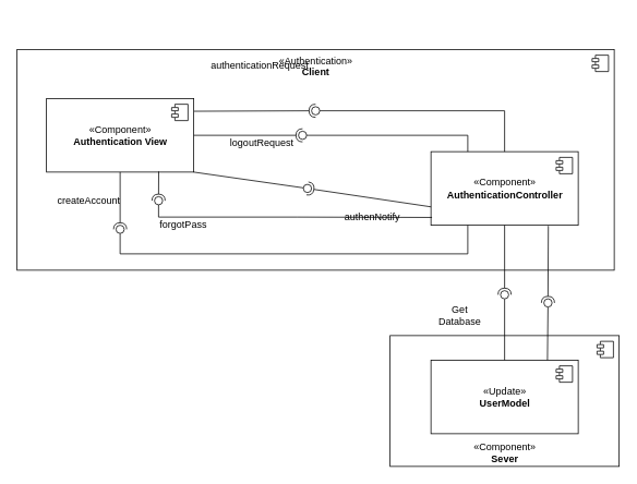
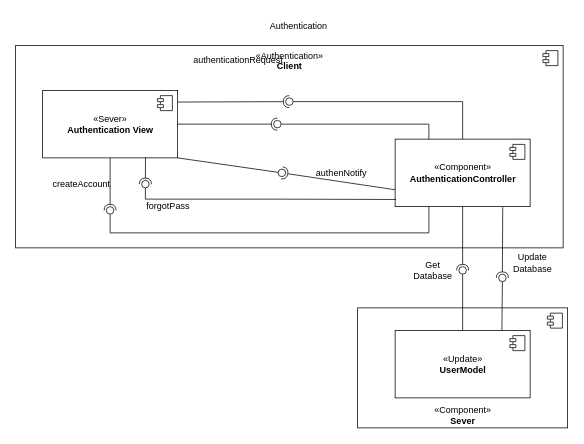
  <mxCell id="0" />
  <mxCell id="1" parent="0" />
  <mxCell id="2" value="«Authentication»&lt;br&gt;&lt;b&gt;Client&lt;/b&gt;" style="html=1;dropTarget=0;verticalAlign=top;" parent="1" vertex="1"><mxGeometry x="20" y="60" width="730" height="270" as="geometry" /></mxCell>
  <mxCell id="3" value="" style="shape=module;jettyWidth=8;jettyHeight=4;" parent="2" vertex="1"><mxGeometry x="1" width="20" height="20" relative="1" as="geometry"><mxPoint x="-27" y="7" as="offset" /></mxGeometry></mxCell>
  <mxCell id="4" value="«Component»&lt;br&gt;&lt;b&gt;Sever&lt;/b&gt;" style="html=1;dropTarget=0;strokeWidth=1;verticalAlign=bottom;" parent="1" vertex="1"><mxGeometry x="476" y="410" width="280" height="160" as="geometry" /></mxCell>
  <mxCell id="5" value="" style="shape=module;jettyWidth=8;jettyHeight=4;strokeWidth=1;verticalAlign=middle;" parent="4" vertex="1"><mxGeometry x="1" width="20" height="20" relative="1" as="geometry"><mxPoint x="-27" y="7" as="offset" /></mxGeometry></mxCell>
- <mxCell id="6" value="«Component»&lt;br&gt;&lt;b&gt;Authentication View&lt;/b&gt;" style="html=1;dropTarget=0;verticalAlign=middle;" parent="1" vertex="1"><mxGeometry x="56" y="120" width="180" height="90" as="geometry" /></mxCell>
+ <mxCell id="6" value="«Sever»&lt;br&gt;&lt;b&gt;Authentication View&lt;/b&gt;" style="html=1;dropTarget=0;verticalAlign=middle;" parent="1" vertex="1"><mxGeometry x="56" y="120" width="180" height="90" as="geometry" /></mxCell>
  <mxCell id="7" value="" style="shape=module;jettyWidth=8;jettyHeight=4;verticalAlign=top;" parent="6" vertex="1"><mxGeometry x="1" width="20" height="20" relative="1" as="geometry"><mxPoint x="-27" y="7" as="offset" /></mxGeometry></mxCell>
  <mxCell id="8" value="«Component»&lt;br&gt;&lt;b&gt;AuthenticationController&lt;/b&gt;" style="html=1;dropTarget=0;verticalAlign=middle;" parent="1" vertex="1"><mxGeometry x="526" y="185" width="180" height="90" as="geometry" /></mxCell>
  <mxCell id="9" value="" style="shape=module;jettyWidth=8;jettyHeight=4;verticalAlign=middle;" parent="8" vertex="1"><mxGeometry x="1" width="20" height="20" relative="1" as="geometry"><mxPoint x="-27" y="7" as="offset" /></mxGeometry></mxCell>
  <mxCell id="10" value="authenticationRequest" style="text;html=1;strokeColor=none;fillColor=none;align=center;verticalAlign=middle;whiteSpace=wrap;rounded=0;" parent="1" vertex="1"><mxGeometry x="258" y="65" width="118" height="30" as="geometry" /></mxCell>
  <mxCell id="11" value="«Update»&lt;br&gt;&lt;b&gt;UserModel&lt;/b&gt;" style="html=1;dropTarget=0;verticalAlign=middle;" parent="1" vertex="1"><mxGeometry x="526" y="440" width="180" height="90" as="geometry" /></mxCell>
  <mxCell id="12" value="" style="shape=module;jettyWidth=8;jettyHeight=4;verticalAlign=middle;" parent="11" vertex="1"><mxGeometry x="1" width="20" height="20" relative="1" as="geometry"><mxPoint x="-27" y="7" as="offset" /></mxGeometry></mxCell>
+ <mxCell id="13" value="Authentication" style="text;html=1;strokeColor=none;fillColor=none;align=center;verticalAlign=middle;whiteSpace=wrap;rounded=0;" parent="1" vertex="1"><mxGeometry x="319" y="20" width="157" height="30" as="geometry" /></mxCell>
  <mxCell id="14" value="" style="rounded=0;orthogonalLoop=1;jettySize=auto;html=1;endArrow=none;endFill=0;sketch=0;sourcePerimeterSpacing=0;targetPerimeterSpacing=0;exitX=0.5;exitY=0;exitDx=0;exitDy=0;edgeStyle=orthogonalEdgeStyle;" parent="1" source="8" target="16" edge="1"><mxGeometry relative="1" as="geometry"><mxPoint x="444" y="295" as="sourcePoint" /><Array as="points"><mxPoint x="616" y="135" /></Array></mxGeometry></mxCell>
  <mxCell id="15" value="" style="rounded=0;orthogonalLoop=1;jettySize=auto;html=1;endArrow=halfCircle;endFill=0;entryX=0.5;entryY=0.5;endSize=6;strokeWidth=1;sketch=0;exitX=1.003;exitY=0.173;exitDx=0;exitDy=0;exitPerimeter=0;" parent="1" source="6" target="16" edge="1"><mxGeometry relative="1" as="geometry"><mxPoint x="484" y="295" as="sourcePoint" /></mxGeometry></mxCell>
  <mxCell id="16" value="" style="ellipse;whiteSpace=wrap;html=1;align=center;aspect=fixed;resizable=0;points=[];outlineConnect=0;sketch=0;" parent="1" vertex="1"><mxGeometry x="380" y="130" width="10" height="10" as="geometry" /></mxCell>
  <mxCell id="17" value="" style="rounded=0;orthogonalLoop=1;jettySize=auto;html=1;endArrow=none;endFill=0;sketch=0;sourcePerimeterSpacing=0;targetPerimeterSpacing=0;exitX=0.5;exitY=0;exitDx=0;exitDy=0;" parent="1" source="11" target="19" edge="1"><mxGeometry relative="1" as="geometry"><mxPoint x="384" y="325" as="sourcePoint" /></mxGeometry></mxCell>
  <mxCell id="18" value="" style="rounded=0;orthogonalLoop=1;jettySize=auto;html=1;endArrow=halfCircle;endFill=0;entryX=0.5;entryY=0.5;endSize=6;strokeWidth=1;sketch=0;exitX=0.5;exitY=1;exitDx=0;exitDy=0;" parent="1" source="8" target="19" edge="1"><mxGeometry relative="1" as="geometry"><mxPoint x="424" y="325" as="sourcePoint" /></mxGeometry></mxCell>
  <mxCell id="19" value="" style="ellipse;whiteSpace=wrap;html=1;align=center;aspect=fixed;resizable=0;points=[];outlineConnect=0;sketch=0;" parent="1" vertex="1"><mxGeometry x="611" y="355" width="10" height="10" as="geometry" /></mxCell>
- <mxCell id="20" value="Get&lt;br&gt;Database" style="text;html=1;align=center;verticalAlign=middle;resizable=0;points=[];autosize=1;strokeColor=none;fillColor=none;" parent="1" vertex="1"><mxGeometry x="526" y="370" width="70" height="30" as="geometry" /></mxCell>
+ <mxCell id="20" value="Get&lt;br&gt;Database" style="text;html=1;align=center;verticalAlign=middle;resizable=0;points=[];autosize=1;strokeColor=none;fillColor=none;" parent="1" vertex="1"><mxGeometry x="541" y="345" width="70" height="30" as="geometry" /></mxCell>
  <mxCell id="21" value="" style="rounded=0;orthogonalLoop=1;jettySize=auto;html=1;endArrow=none;endFill=0;sketch=0;sourcePerimeterSpacing=0;targetPerimeterSpacing=0;exitX=0.25;exitY=1;exitDx=0;exitDy=0;edgeStyle=orthogonalEdgeStyle;" parent="1" source="8" target="23" edge="1"><mxGeometry relative="1" as="geometry"><mxPoint x="314" y="305" as="sourcePoint" /><Array as="points"><mxPoint x="571" y="310" /><mxPoint x="146" y="310" /></Array></mxGeometry></mxCell>
  <mxCell id="22" value="" style="rounded=0;orthogonalLoop=1;jettySize=auto;html=1;endArrow=halfCircle;endFill=0;entryX=0.5;entryY=0.5;endSize=6;strokeWidth=1;sketch=0;" parent="1" source="6" target="23" edge="1"><mxGeometry relative="1" as="geometry"><mxPoint x="354" y="305" as="sourcePoint" /></mxGeometry></mxCell>
  <mxCell id="23" value="" style="ellipse;whiteSpace=wrap;html=1;align=center;aspect=fixed;resizable=0;points=[];outlineConnect=0;sketch=0;" parent="1" vertex="1"><mxGeometry x="141" y="275" width="10" height="10" as="geometry" /></mxCell>
  <mxCell id="24" value="createAccount" style="text;html=1;strokeColor=none;fillColor=none;align=center;verticalAlign=middle;whiteSpace=wrap;rounded=0;" parent="1" vertex="1"><mxGeometry x="49" y="230" width="118" height="30" as="geometry" /></mxCell>
  <mxCell id="25" value="" style="rounded=0;orthogonalLoop=1;jettySize=auto;html=1;endArrow=halfCircle;endFill=0;entryX=0.5;entryY=0.5;endSize=6;strokeWidth=1;sketch=0;exitX=0.762;exitY=0.991;exitDx=0;exitDy=0;exitPerimeter=0;" parent="1" source="6" target="27" edge="1"><mxGeometry relative="1" as="geometry"><mxPoint x="156" y="220" as="sourcePoint" /></mxGeometry></mxCell>
  <mxCell id="26" style="edgeStyle=orthogonalEdgeStyle;rounded=0;orthogonalLoop=1;jettySize=auto;html=1;entryX=0.007;entryY=0.894;entryDx=0;entryDy=0;entryPerimeter=0;endArrow=none;endFill=0;" parent="1" source="27" target="8" edge="1"><mxGeometry relative="1" as="geometry"><Array as="points"><mxPoint x="193" y="265" /><mxPoint x="362" y="265" /></Array></mxGeometry></mxCell>
  <mxCell id="27" value="" style="ellipse;whiteSpace=wrap;html=1;align=center;aspect=fixed;resizable=0;points=[];outlineConnect=0;sketch=0;" parent="1" vertex="1"><mxGeometry x="188" y="240" width="10" height="10" as="geometry" /></mxCell>
  <mxCell id="28" value="forgotPass" style="text;html=1;align=center;verticalAlign=middle;resizable=0;points=[];autosize=1;strokeColor=none;fillColor=none;" parent="1" vertex="1"><mxGeometry x="188" y="265" width="70" height="20" as="geometry" /></mxCell>
  <mxCell id="29" value="" style="rounded=0;orthogonalLoop=1;jettySize=auto;html=1;endArrow=none;endFill=0;sketch=0;sourcePerimeterSpacing=0;targetPerimeterSpacing=0;exitX=0.25;exitY=0;exitDx=0;exitDy=0;edgeStyle=orthogonalEdgeStyle;" parent="1" source="8" target="31" edge="1"><mxGeometry relative="1" as="geometry"><mxPoint x="626" y="195" as="sourcePoint" /><Array as="points"><mxPoint x="571" y="165" /></Array></mxGeometry></mxCell>
  <mxCell id="30" value="" style="rounded=0;orthogonalLoop=1;jettySize=auto;html=1;endArrow=halfCircle;endFill=0;entryX=0.5;entryY=0.5;endSize=6;strokeWidth=1;sketch=0;exitX=1;exitY=0.5;exitDx=0;exitDy=0;" parent="1" source="6" target="31" edge="1"><mxGeometry relative="1" as="geometry"><mxPoint x="246.54" y="145.57" as="sourcePoint" /></mxGeometry></mxCell>
  <mxCell id="31" value="" style="ellipse;whiteSpace=wrap;html=1;align=center;aspect=fixed;resizable=0;points=[];outlineConnect=0;sketch=0;" parent="1" vertex="1"><mxGeometry x="364" y="160" width="10" height="10" as="geometry" /></mxCell>
- <mxCell id="32" value="logoutRequest" style="text;html=1;align=center;verticalAlign=middle;resizable=0;points=[];autosize=1;strokeColor=none;fillColor=none;" parent="1" vertex="1"><mxGeometry x="274" y="165" width="90" height="20" as="geometry" /></mxCell>
  <mxCell id="33" value="" style="rounded=0;orthogonalLoop=1;jettySize=auto;html=1;endArrow=none;endFill=0;sketch=0;sourcePerimeterSpacing=0;targetPerimeterSpacing=0;exitX=1;exitY=1;exitDx=0;exitDy=0;" parent="1" source="6" target="35" edge="1"><mxGeometry relative="1" as="geometry"><mxPoint x="364" y="155" as="sourcePoint" /></mxGeometry></mxCell>
  <mxCell id="34" value="" style="rounded=0;orthogonalLoop=1;jettySize=auto;html=1;endArrow=halfCircle;endFill=0;entryX=0.5;entryY=0.5;endSize=6;strokeWidth=1;sketch=0;exitX=0;exitY=0.75;exitDx=0;exitDy=0;" parent="1" source="8" target="35" edge="1"><mxGeometry relative="1" as="geometry"><mxPoint x="404" y="155" as="sourcePoint" /></mxGeometry></mxCell>
  <mxCell id="35" value="" style="ellipse;whiteSpace=wrap;html=1;align=center;aspect=fixed;resizable=0;points=[];outlineConnect=0;sketch=0;" parent="1" vertex="1"><mxGeometry x="370" y="225" width="10" height="10" as="geometry" /></mxCell>
- <mxCell id="36" value="authenNotify" style="text;html=1;align=center;verticalAlign=middle;resizable=0;points=[];autosize=1;strokeColor=none;fillColor=none;" parent="1" vertex="1"><mxGeometry x="414" y="255" width="80" height="20" as="geometry" /></mxCell>
+ <mxCell id="36" value="authenNotify" style="text;html=1;align=center;verticalAlign=middle;resizable=0;points=[];autosize=1;strokeColor=none;fillColor=none;" parent="1" vertex="1"><mxGeometry x="414" y="220" width="80" height="20" as="geometry" /></mxCell>
  <mxCell id="37" value="" style="rounded=0;orthogonalLoop=1;jettySize=auto;html=1;endArrow=none;endFill=0;sketch=0;sourcePerimeterSpacing=0;targetPerimeterSpacing=0;exitX=0.791;exitY=0;exitDx=0;exitDy=0;exitPerimeter=0;" parent="1" source="11" target="39" edge="1"><mxGeometry relative="1" as="geometry"><mxPoint x="626" y="420" as="sourcePoint" /></mxGeometry></mxCell>
  <mxCell id="38" value="" style="rounded=0;orthogonalLoop=1;jettySize=auto;html=1;endArrow=halfCircle;endFill=0;entryX=0.5;entryY=0.5;endSize=6;strokeWidth=1;sketch=0;exitX=0.797;exitY=1.009;exitDx=0;exitDy=0;exitPerimeter=0;" parent="1" source="8" target="39" edge="1"><mxGeometry relative="1" as="geometry"><mxPoint x="626" y="285" as="sourcePoint" /></mxGeometry></mxCell>
  <mxCell id="39" value="" style="ellipse;whiteSpace=wrap;html=1;align=center;aspect=fixed;resizable=0;points=[];outlineConnect=0;sketch=0;" parent="1" vertex="1"><mxGeometry x="664" y="365" width="10" height="10" as="geometry" /></mxCell>
+ <mxCell id="40" value="Update&lt;br&gt;Database" style="text;html=1;align=center;verticalAlign=middle;resizable=0;points=[];autosize=1;strokeColor=none;fillColor=none;" parent="1" vertex="1"><mxGeometry x="674" y="335" width="70" height="30" as="geometry" /></mxCell>
